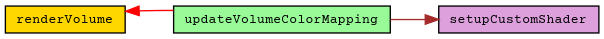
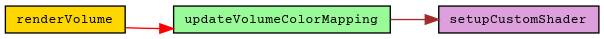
  digraph {
    fontname="Courier Prime"
    rankdir=LR
    node [color=black fontname="Courier Prime" fontsize=10 shape=record style=filled]
    edge [fontname="Courier Prime" fontsize=10 labelfontname=Helvetica labelfontsize=10 style=solid]
    n1 [fillcolor=gold fontcolor=black height=0.2 label=renderVolume width=0.4]
    n2 [fillcolor=palegreen height=0.2 label=updateVolumeColorMapping width=0.4]
    n3 [fillcolor=plum height=0.2 label=setupCustomShader width=0.4]
-   n2 -> n1 [color=red]
+   n1 -> n2 [color=red]
    n2 -> n3 [color=brown]
  }
